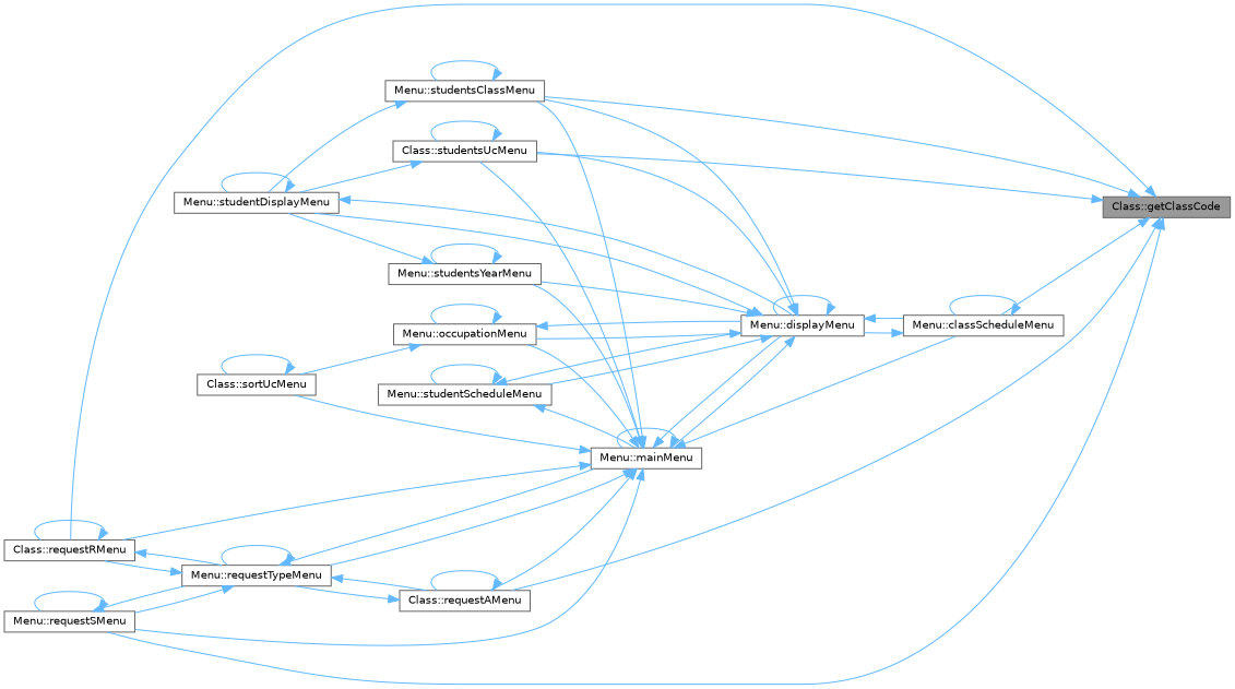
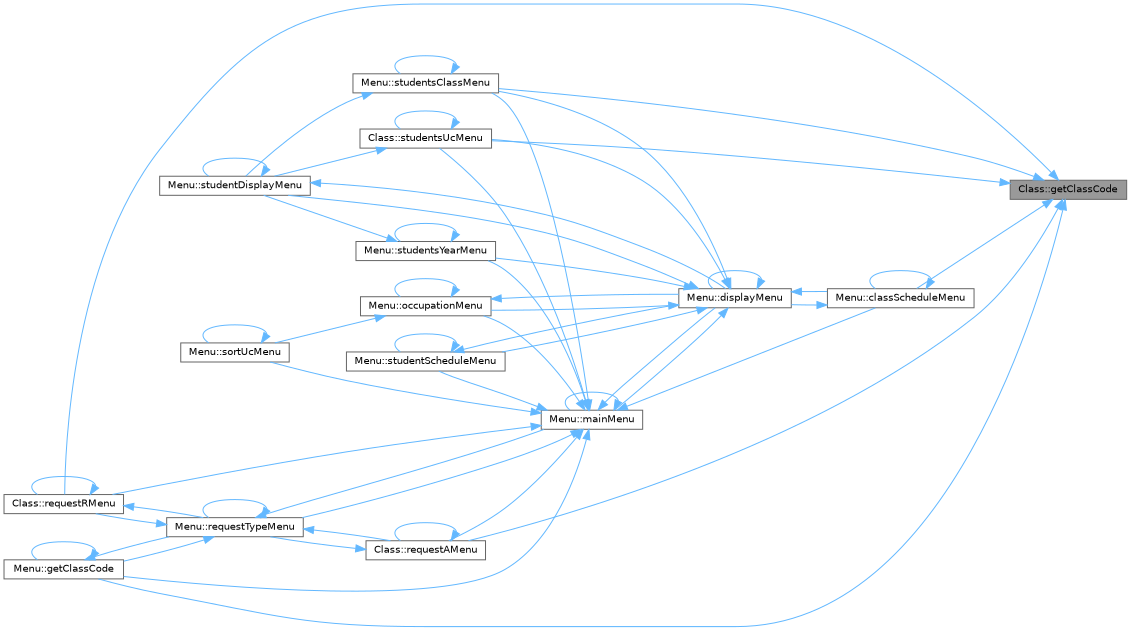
  digraph {
    rankdir=RL
    node [color=grey40 fillcolor=white fontname=Helvetica fontsize=10 shape=box style=filled]
    edge [color=steelblue1 dir=back fontname=Helvetica fontsize=10 labelfontname=Helvetica labelfontsize=10 style=solid]
    n1 [color=gray40 fillcolor=grey60 fontcolor=black height=0.2 label="Class::getClassCode" width=0.4]
    n2 [height=0.2 label="Menu::classScheduleMenu" width=0.4]
    n3 [height=0.2 label="Class::requestAMenu" width=0.4]
    n4 [height=0.2 label="Class::requestRMenu" width=0.4]
-   n5 [height=0.2 label="Menu::requestSMenu" width=0.4]
+   n5 [height=0.2 label="Menu::getClassCode" width=0.4]
    n6 [height=0.2 label="Menu::studentsClassMenu" width=0.4]
    n7 [height=0.2 label="Class::studentsUcMenu" width=0.4]
    n8 [height=0.2 label="Menu::displayMenu" width=0.4]
    n9 [height=0.2 label="Menu::requestTypeMenu" width=0.4]
    n10 [height=0.2 label="Menu::studentDisplayMenu" width=0.4]
    n11 [height=0.2 label="Menu::mainMenu" width=0.4]
    n12 [height=0.2 label="Menu::occupationMenu" width=0.4]
    n13 [height=0.2 label="Menu::studentScheduleMenu" width=0.4]
    n14 [height=0.2 label="Menu::studentsYearMenu" width=0.4]
-   n15 [height=0.2 label="Class::sortUcMenu" width=0.4]
+   n15 [height=0.2 label="Menu::sortUcMenu" width=0.4]
    n1 -> n2
    n1 -> n3
    n1 -> n4
    n1 -> n5
    n1 -> n6
    n1 -> n7
    n2 -> n2
    n2 -> n8
    n3 -> n3
    n3 -> n9
    n4 -> n4
    n4 -> n9
    n5 -> n5
    n5 -> n9
    n6 -> n6
    n6 -> n10
    n7 -> n7
    n7 -> n10
    n8 -> n2
    n8 -> n6
    n8 -> n7
    n8 -> n8
    n8 -> n10
    n8 -> n11
    n8 -> n12
    n8 -> n13
    n8 -> n14
    n9 -> n3
    n9 -> n4
    n9 -> n5
    n9 -> n9
    n9 -> n11
    n10 -> n8
    n10 -> n10
    n11 -> n2
    n11 -> n3
    n11 -> n4
    n11 -> n5
    n11 -> n6
    n11 -> n7
    n11 -> n8
    n11 -> n9
    n11 -> n11
    n11 -> n12
-   n13 -> n11
+   n11 -> n13
    n11 -> n14
    n11 -> n15
    n12 -> n8
    n12 -> n12
    n12 -> n15
    n13 -> n8
    n13 -> n13
    n14 -> n10
    n14 -> n14
    n15 -> n15
  }
